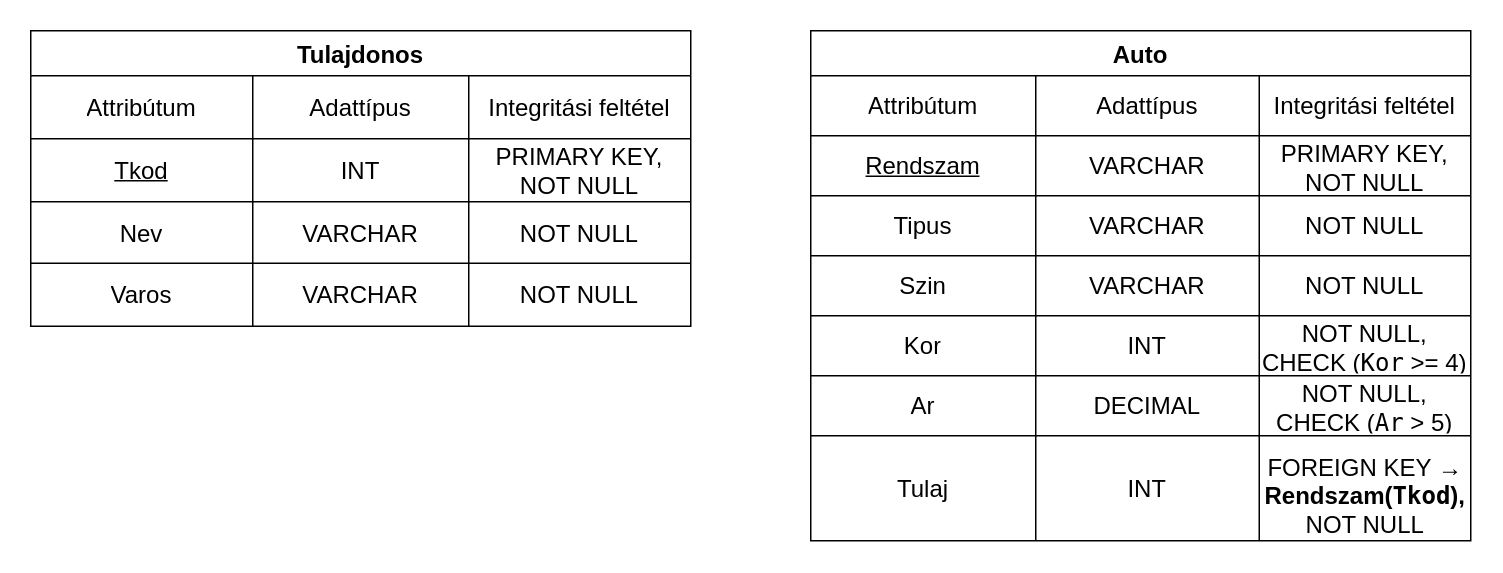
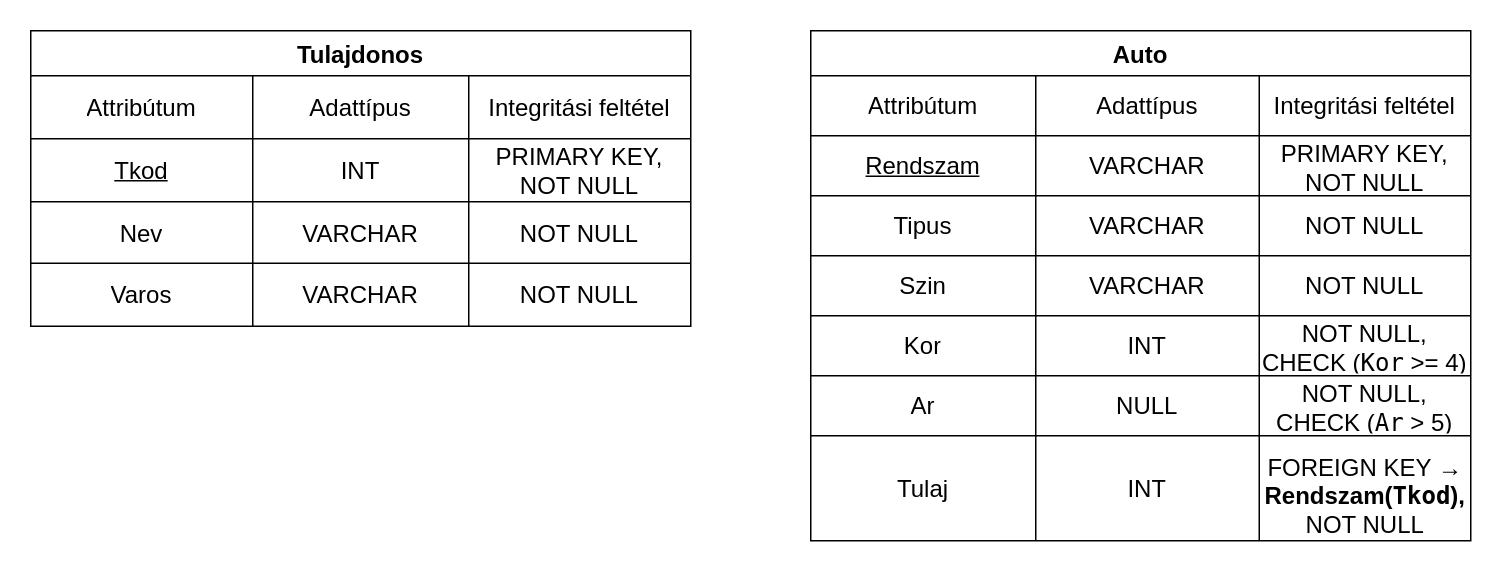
  <mxCell id="0" />
  <mxCell id="1" parent="0" />
  <mxCell id="2" value="Tulajdonos" style="shape=table;startSize=30;container=1;collapsible=0;childLayout=tableLayout;strokeColor=default;fontSize=16;fontStyle=1" vertex="1" parent="1"><mxGeometry x="20" y="20" width="440" height="197" as="geometry" /></mxCell>
  <mxCell id="3" value="" style="shape=tableRow;horizontal=0;startSize=0;swimlaneHead=0;swimlaneBody=0;strokeColor=inherit;top=0;left=0;bottom=0;right=0;collapsible=0;dropTarget=0;fillColor=none;points=[[0,0.5],[1,0.5]];portConstraint=eastwest;fontSize=16;" vertex="1" parent="2"><mxGeometry y="30" width="440" height="42" as="geometry" /></mxCell>
  <mxCell id="4" value="Attribútum" style="shape=partialRectangle;html=1;whiteSpace=wrap;connectable=0;strokeColor=inherit;overflow=hidden;fillColor=none;top=0;left=0;bottom=0;right=0;pointerEvents=1;fontSize=16;" vertex="1" parent="3"><mxGeometry width="148" height="42" as="geometry"><mxRectangle width="148" height="42" as="alternateBounds" /></mxGeometry></mxCell>
  <mxCell id="5" value="Adattípus" style="shape=partialRectangle;html=1;whiteSpace=wrap;connectable=0;strokeColor=inherit;overflow=hidden;fillColor=none;top=0;left=0;bottom=0;right=0;pointerEvents=1;fontSize=16;" vertex="1" parent="3"><mxGeometry x="148" width="144" height="42" as="geometry"><mxRectangle width="144" height="42" as="alternateBounds" /></mxGeometry></mxCell>
  <mxCell id="6" value="Integritási feltétel" style="shape=partialRectangle;html=1;whiteSpace=wrap;connectable=0;strokeColor=inherit;overflow=hidden;fillColor=none;top=0;left=0;bottom=0;right=0;pointerEvents=1;fontSize=16;" vertex="1" parent="3"><mxGeometry x="292" width="148" height="42" as="geometry"><mxRectangle width="148" height="42" as="alternateBounds" /></mxGeometry></mxCell>
  <mxCell id="7" value="" style="shape=tableRow;horizontal=0;startSize=0;swimlaneHead=0;swimlaneBody=0;strokeColor=inherit;top=0;left=0;bottom=0;right=0;collapsible=0;dropTarget=0;fillColor=none;points=[[0,0.5],[1,0.5]];portConstraint=eastwest;fontSize=16;" vertex="1" parent="2"><mxGeometry y="72" width="440" height="42" as="geometry" /></mxCell>
  <mxCell id="8" value="&lt;u&gt;Tkod&lt;/u&gt;" style="shape=partialRectangle;html=1;whiteSpace=wrap;connectable=0;strokeColor=inherit;overflow=hidden;fillColor=none;top=0;left=0;bottom=0;right=0;pointerEvents=1;fontSize=16;" vertex="1" parent="7"><mxGeometry width="148" height="42" as="geometry"><mxRectangle width="148" height="42" as="alternateBounds" /></mxGeometry></mxCell>
  <mxCell id="9" value="INT" style="shape=partialRectangle;html=1;whiteSpace=wrap;connectable=0;strokeColor=inherit;overflow=hidden;fillColor=none;top=0;left=0;bottom=0;right=0;pointerEvents=1;fontSize=16;" vertex="1" parent="7"><mxGeometry x="148" width="144" height="42" as="geometry"><mxRectangle width="144" height="42" as="alternateBounds" /></mxGeometry></mxCell>
  <mxCell id="10" value="&lt;span style=&quot;&quot; data-end=&quot;529&quot; data-start=&quot;514&quot;&gt;PRIMARY KEY&lt;/span&gt;, NOT NULL" style="shape=partialRectangle;html=1;whiteSpace=wrap;connectable=0;strokeColor=inherit;overflow=hidden;fillColor=none;top=0;left=0;bottom=0;right=0;pointerEvents=1;fontSize=16;" vertex="1" parent="7"><mxGeometry x="292" width="148" height="42" as="geometry"><mxRectangle width="148" height="42" as="alternateBounds" /></mxGeometry></mxCell>
  <mxCell id="11" value="" style="shape=tableRow;horizontal=0;startSize=0;swimlaneHead=0;swimlaneBody=0;strokeColor=inherit;top=0;left=0;bottom=0;right=0;collapsible=0;dropTarget=0;fillColor=none;points=[[0,0.5],[1,0.5]];portConstraint=eastwest;fontSize=16;" vertex="1" parent="2"><mxGeometry y="114" width="440" height="41" as="geometry" /></mxCell>
  <mxCell id="12" value="Nev" style="shape=partialRectangle;html=1;whiteSpace=wrap;connectable=0;strokeColor=inherit;overflow=hidden;fillColor=none;top=0;left=0;bottom=0;right=0;pointerEvents=1;fontSize=16;" vertex="1" parent="11"><mxGeometry width="148" height="41" as="geometry"><mxRectangle width="148" height="41" as="alternateBounds" /></mxGeometry></mxCell>
  <mxCell id="13" value="VARCHAR" style="shape=partialRectangle;html=1;whiteSpace=wrap;connectable=0;strokeColor=inherit;overflow=hidden;fillColor=none;top=0;left=0;bottom=0;right=0;pointerEvents=1;fontSize=16;" vertex="1" parent="11"><mxGeometry x="148" width="144" height="41" as="geometry"><mxRectangle width="144" height="41" as="alternateBounds" /></mxGeometry></mxCell>
  <mxCell id="14" value="NOT NULL" style="shape=partialRectangle;html=1;whiteSpace=wrap;connectable=0;strokeColor=inherit;overflow=hidden;fillColor=none;top=0;left=0;bottom=0;right=0;pointerEvents=1;fontSize=16;" vertex="1" parent="11"><mxGeometry x="292" width="148" height="41" as="geometry"><mxRectangle width="148" height="41" as="alternateBounds" /></mxGeometry></mxCell>
  <mxCell id="15" style="shape=tableRow;horizontal=0;startSize=0;swimlaneHead=0;swimlaneBody=0;strokeColor=inherit;top=0;left=0;bottom=0;right=0;collapsible=0;dropTarget=0;fillColor=none;points=[[0,0.5],[1,0.5]];portConstraint=eastwest;fontSize=16;" vertex="1" parent="2"><mxGeometry y="155" width="440" height="42" as="geometry" /></mxCell>
  <mxCell id="16" value="Varos" style="shape=partialRectangle;html=1;whiteSpace=wrap;connectable=0;strokeColor=inherit;overflow=hidden;fillColor=none;top=0;left=0;bottom=0;right=0;pointerEvents=1;fontSize=16;" vertex="1" parent="15"><mxGeometry width="148" height="42" as="geometry"><mxRectangle width="148" height="42" as="alternateBounds" /></mxGeometry></mxCell>
  <mxCell id="17" value="VARCHAR" style="shape=partialRectangle;html=1;whiteSpace=wrap;connectable=0;strokeColor=inherit;overflow=hidden;fillColor=none;top=0;left=0;bottom=0;right=0;pointerEvents=1;fontSize=16;" vertex="1" parent="15"><mxGeometry x="148" width="144" height="42" as="geometry"><mxRectangle width="144" height="42" as="alternateBounds" /></mxGeometry></mxCell>
  <mxCell id="18" value="NOT NULL" style="shape=partialRectangle;html=1;whiteSpace=wrap;connectable=0;strokeColor=inherit;overflow=hidden;fillColor=none;top=0;left=0;bottom=0;right=0;pointerEvents=1;fontSize=16;" vertex="1" parent="15"><mxGeometry x="292" width="148" height="42" as="geometry"><mxRectangle width="148" height="42" as="alternateBounds" /></mxGeometry></mxCell>
  <mxCell id="19" value="Auto" style="shape=table;startSize=30;container=1;collapsible=0;childLayout=tableLayout;strokeColor=default;fontSize=16;fontStyle=1" vertex="1" parent="1"><mxGeometry x="540" y="20" width="440" height="340" as="geometry" /></mxCell>
  <mxCell id="20" value="" style="shape=tableRow;horizontal=0;startSize=0;swimlaneHead=0;swimlaneBody=0;strokeColor=inherit;top=0;left=0;bottom=0;right=0;collapsible=0;dropTarget=0;fillColor=none;points=[[0,0.5],[1,0.5]];portConstraint=eastwest;fontSize=16;" vertex="1" parent="19"><mxGeometry y="30" width="440" height="40" as="geometry" /></mxCell>
  <mxCell id="21" value="Attribútum" style="shape=partialRectangle;html=1;whiteSpace=wrap;connectable=0;strokeColor=inherit;overflow=hidden;fillColor=none;top=0;left=0;bottom=0;right=0;pointerEvents=1;fontSize=16;" vertex="1" parent="20"><mxGeometry width="150" height="40" as="geometry"><mxRectangle width="150" height="40" as="alternateBounds" /></mxGeometry></mxCell>
  <mxCell id="22" value="Adattípus" style="shape=partialRectangle;html=1;whiteSpace=wrap;connectable=0;strokeColor=inherit;overflow=hidden;fillColor=none;top=0;left=0;bottom=0;right=0;pointerEvents=1;fontSize=16;" vertex="1" parent="20"><mxGeometry x="150" width="149" height="40" as="geometry"><mxRectangle width="149" height="40" as="alternateBounds" /></mxGeometry></mxCell>
  <mxCell id="23" value="Integritási feltétel" style="shape=partialRectangle;html=1;whiteSpace=wrap;connectable=0;strokeColor=inherit;overflow=hidden;fillColor=none;top=0;left=0;bottom=0;right=0;pointerEvents=1;fontSize=16;" vertex="1" parent="20"><mxGeometry x="299" width="141" height="40" as="geometry"><mxRectangle width="141" height="40" as="alternateBounds" /></mxGeometry></mxCell>
  <mxCell id="24" value="" style="shape=tableRow;horizontal=0;startSize=0;swimlaneHead=0;swimlaneBody=0;strokeColor=inherit;top=0;left=0;bottom=0;right=0;collapsible=0;dropTarget=0;fillColor=none;points=[[0,0.5],[1,0.5]];portConstraint=eastwest;fontSize=16;" vertex="1" parent="19"><mxGeometry y="70" width="440" height="40" as="geometry" /></mxCell>
  <mxCell id="25" value="&lt;u&gt;Rendszam&lt;/u&gt;" style="shape=partialRectangle;html=1;whiteSpace=wrap;connectable=0;strokeColor=inherit;overflow=hidden;fillColor=none;top=0;left=0;bottom=0;right=0;pointerEvents=1;fontSize=16;" vertex="1" parent="24"><mxGeometry width="150" height="40" as="geometry"><mxRectangle width="150" height="40" as="alternateBounds" /></mxGeometry></mxCell>
  <mxCell id="26" value="VARCHAR" style="shape=partialRectangle;html=1;whiteSpace=wrap;connectable=0;strokeColor=inherit;overflow=hidden;fillColor=none;top=0;left=0;bottom=0;right=0;pointerEvents=1;fontSize=16;" vertex="1" parent="24"><mxGeometry x="150" width="149" height="40" as="geometry"><mxRectangle width="149" height="40" as="alternateBounds" /></mxGeometry></mxCell>
  <mxCell id="27" value="&lt;span data-end=&quot;529&quot; data-start=&quot;514&quot;&gt;PRIMARY KEY&lt;/span&gt;, NOT NULL" style="shape=partialRectangle;html=1;whiteSpace=wrap;connectable=0;strokeColor=inherit;overflow=hidden;fillColor=none;top=0;left=0;bottom=0;right=0;pointerEvents=1;fontSize=16;" vertex="1" parent="24"><mxGeometry x="299" width="141" height="40" as="geometry"><mxRectangle width="141" height="40" as="alternateBounds" /></mxGeometry></mxCell>
  <mxCell id="28" value="" style="shape=tableRow;horizontal=0;startSize=0;swimlaneHead=0;swimlaneBody=0;strokeColor=inherit;top=0;left=0;bottom=0;right=0;collapsible=0;dropTarget=0;fillColor=none;points=[[0,0.5],[1,0.5]];portConstraint=eastwest;fontSize=16;" vertex="1" parent="19"><mxGeometry y="110" width="440" height="40" as="geometry" /></mxCell>
  <mxCell id="29" value="Tipus" style="shape=partialRectangle;html=1;whiteSpace=wrap;connectable=0;strokeColor=inherit;overflow=hidden;fillColor=none;top=0;left=0;bottom=0;right=0;pointerEvents=1;fontSize=16;" vertex="1" parent="28"><mxGeometry width="150" height="40" as="geometry"><mxRectangle width="150" height="40" as="alternateBounds" /></mxGeometry></mxCell>
  <mxCell id="30" value="VARCHAR" style="shape=partialRectangle;html=1;whiteSpace=wrap;connectable=0;strokeColor=inherit;overflow=hidden;fillColor=none;top=0;left=0;bottom=0;right=0;pointerEvents=1;fontSize=16;" vertex="1" parent="28"><mxGeometry x="150" width="149" height="40" as="geometry"><mxRectangle width="149" height="40" as="alternateBounds" /></mxGeometry></mxCell>
  <mxCell id="31" value="NOT NULL" style="shape=partialRectangle;html=1;whiteSpace=wrap;connectable=0;strokeColor=inherit;overflow=hidden;fillColor=none;top=0;left=0;bottom=0;right=0;pointerEvents=1;fontSize=16;" vertex="1" parent="28"><mxGeometry x="299" width="141" height="40" as="geometry"><mxRectangle width="141" height="40" as="alternateBounds" /></mxGeometry></mxCell>
  <mxCell id="32" style="shape=tableRow;horizontal=0;startSize=0;swimlaneHead=0;swimlaneBody=0;strokeColor=inherit;top=0;left=0;bottom=0;right=0;collapsible=0;dropTarget=0;fillColor=none;points=[[0,0.5],[1,0.5]];portConstraint=eastwest;fontSize=16;" vertex="1" parent="19"><mxGeometry y="150" width="440" height="40" as="geometry" /></mxCell>
  <mxCell id="33" value="Szin" style="shape=partialRectangle;html=1;whiteSpace=wrap;connectable=0;strokeColor=inherit;overflow=hidden;fillColor=none;top=0;left=0;bottom=0;right=0;pointerEvents=1;fontSize=16;" vertex="1" parent="32"><mxGeometry width="150" height="40" as="geometry"><mxRectangle width="150" height="40" as="alternateBounds" /></mxGeometry></mxCell>
  <mxCell id="34" value="VARCHAR" style="shape=partialRectangle;html=1;whiteSpace=wrap;connectable=0;strokeColor=inherit;overflow=hidden;fillColor=none;top=0;left=0;bottom=0;right=0;pointerEvents=1;fontSize=16;" vertex="1" parent="32"><mxGeometry x="150" width="149" height="40" as="geometry"><mxRectangle width="149" height="40" as="alternateBounds" /></mxGeometry></mxCell>
  <mxCell id="35" value="NOT NULL" style="shape=partialRectangle;html=1;whiteSpace=wrap;connectable=0;strokeColor=inherit;overflow=hidden;fillColor=none;top=0;left=0;bottom=0;right=0;pointerEvents=1;fontSize=16;" vertex="1" parent="32"><mxGeometry x="299" width="141" height="40" as="geometry"><mxRectangle width="141" height="40" as="alternateBounds" /></mxGeometry></mxCell>
  <mxCell id="36" style="shape=tableRow;horizontal=0;startSize=0;swimlaneHead=0;swimlaneBody=0;strokeColor=inherit;top=0;left=0;bottom=0;right=0;collapsible=0;dropTarget=0;fillColor=none;points=[[0,0.5],[1,0.5]];portConstraint=eastwest;fontSize=16;" vertex="1" parent="19"><mxGeometry y="190" width="440" height="40" as="geometry" /></mxCell>
  <mxCell id="37" value="Kor" style="shape=partialRectangle;html=1;whiteSpace=wrap;connectable=0;strokeColor=inherit;overflow=hidden;fillColor=none;top=0;left=0;bottom=0;right=0;pointerEvents=1;fontSize=16;" vertex="1" parent="36"><mxGeometry width="150" height="40" as="geometry"><mxRectangle width="150" height="40" as="alternateBounds" /></mxGeometry></mxCell>
  <mxCell id="38" value="INT" style="shape=partialRectangle;html=1;whiteSpace=wrap;connectable=0;strokeColor=inherit;overflow=hidden;fillColor=none;top=0;left=0;bottom=0;right=0;pointerEvents=1;fontSize=16;" vertex="1" parent="36"><mxGeometry x="150" width="149" height="40" as="geometry"><mxRectangle width="149" height="40" as="alternateBounds" /></mxGeometry></mxCell>
  <mxCell id="39" value="NOT NULL, CHECK (&lt;code data-end=&quot;1234&quot; data-start=&quot;1229&quot;&gt;Kor&lt;/code&gt; &amp;gt;= 4)" style="shape=partialRectangle;html=1;whiteSpace=wrap;connectable=0;strokeColor=inherit;overflow=hidden;fillColor=none;top=0;left=0;bottom=0;right=0;pointerEvents=1;fontSize=16;" vertex="1" parent="36"><mxGeometry x="299" width="141" height="40" as="geometry"><mxRectangle width="141" height="40" as="alternateBounds" /></mxGeometry></mxCell>
  <mxCell id="40" style="shape=tableRow;horizontal=0;startSize=0;swimlaneHead=0;swimlaneBody=0;strokeColor=inherit;top=0;left=0;bottom=0;right=0;collapsible=0;dropTarget=0;fillColor=none;points=[[0,0.5],[1,0.5]];portConstraint=eastwest;fontSize=16;" vertex="1" parent="19"><mxGeometry y="230" width="440" height="40" as="geometry" /></mxCell>
  <mxCell id="41" value="Ar" style="shape=partialRectangle;html=1;whiteSpace=wrap;connectable=0;strokeColor=inherit;overflow=hidden;fillColor=none;top=0;left=0;bottom=0;right=0;pointerEvents=1;fontSize=16;" vertex="1" parent="40"><mxGeometry width="150" height="40" as="geometry"><mxRectangle width="150" height="40" as="alternateBounds" /></mxGeometry></mxCell>
- <mxCell id="42" value="DECIMAL" style="shape=partialRectangle;html=1;whiteSpace=wrap;connectable=0;strokeColor=inherit;overflow=hidden;fillColor=none;top=0;left=0;bottom=0;right=0;pointerEvents=1;fontSize=16;" vertex="1" parent="40"><mxGeometry x="150" width="149" height="40" as="geometry"><mxRectangle width="149" height="40" as="alternateBounds" /></mxGeometry></mxCell>
+ <mxCell id="42" value="NULL" style="shape=partialRectangle;html=1;whiteSpace=wrap;connectable=0;strokeColor=inherit;overflow=hidden;fillColor=none;top=0;left=0;bottom=0;right=0;pointerEvents=1;fontSize=16;" vertex="1" parent="40"><mxGeometry x="150" width="149" height="40" as="geometry"><mxRectangle width="149" height="40" as="alternateBounds" /></mxGeometry></mxCell>
  <mxCell id="43" value="NOT NULL, CHECK (&lt;code data-end=&quot;1327&quot; data-start=&quot;1323&quot;&gt;Ar&lt;/code&gt; &amp;gt; 5)" style="shape=partialRectangle;html=1;whiteSpace=wrap;connectable=0;strokeColor=inherit;overflow=hidden;fillColor=none;top=0;left=0;bottom=0;right=0;pointerEvents=1;fontSize=16;" vertex="1" parent="40"><mxGeometry x="299" width="141" height="40" as="geometry"><mxRectangle width="141" height="40" as="alternateBounds" /></mxGeometry></mxCell>
  <mxCell id="44" style="shape=tableRow;horizontal=0;startSize=0;swimlaneHead=0;swimlaneBody=0;strokeColor=inherit;top=0;left=0;bottom=0;right=0;collapsible=0;dropTarget=0;fillColor=none;points=[[0,0.5],[1,0.5]];portConstraint=eastwest;fontSize=16;" vertex="1" parent="19"><mxGeometry y="270" width="440" height="70" as="geometry" /></mxCell>
  <mxCell id="45" value="Tulaj" style="shape=partialRectangle;html=1;whiteSpace=wrap;connectable=0;strokeColor=inherit;overflow=hidden;fillColor=none;top=0;left=0;bottom=0;right=0;pointerEvents=1;fontSize=16;" vertex="1" parent="44"><mxGeometry width="150" height="70" as="geometry"><mxRectangle width="150" height="70" as="alternateBounds" /></mxGeometry></mxCell>
  <mxCell id="46" value="INT" style="shape=partialRectangle;html=1;whiteSpace=wrap;connectable=0;strokeColor=inherit;overflow=hidden;fillColor=none;top=0;left=0;bottom=0;right=0;pointerEvents=1;fontSize=16;" vertex="1" parent="44"><mxGeometry x="150" width="149" height="70" as="geometry"><mxRectangle width="149" height="70" as="alternateBounds" /></mxGeometry></mxCell>
  <mxCell id="47" value="&lt;table&gt;&lt;tbody&gt;&lt;tr&gt;&lt;td data-end=&quot;1396&quot; data-start=&quot;1365&quot; class=&quot;&quot;&gt;&lt;/td&gt;&lt;/tr&gt;&lt;/tbody&gt;&lt;/table&gt;&lt;table&gt;&lt;tbody&gt;&lt;tr&gt;&lt;td data-end=&quot;1446&quot; data-start=&quot;1396&quot; class=&quot;&quot;&gt;&lt;span style=&quot;&quot; data-end=&quot;1413&quot; data-start=&quot;1398&quot;&gt;FOREIGN KEY&lt;/span&gt;&lt;b&gt; → Rendszam(&lt;/b&gt;&lt;code style=&quot;font-weight: bold;&quot; data-end=&quot;1433&quot; data-start=&quot;1427&quot;&gt;Tkod&lt;/code&gt;&lt;b&gt;), &lt;/b&gt;NOT NULL&lt;/td&gt;&lt;/tr&gt;&lt;/tbody&gt;&lt;/table&gt;" style="shape=partialRectangle;html=1;whiteSpace=wrap;connectable=0;strokeColor=inherit;overflow=hidden;fillColor=none;top=0;left=0;bottom=0;right=0;pointerEvents=1;fontSize=16;" vertex="1" parent="44"><mxGeometry x="299" width="141" height="70" as="geometry"><mxRectangle width="141" height="70" as="alternateBounds" /></mxGeometry></mxCell>
